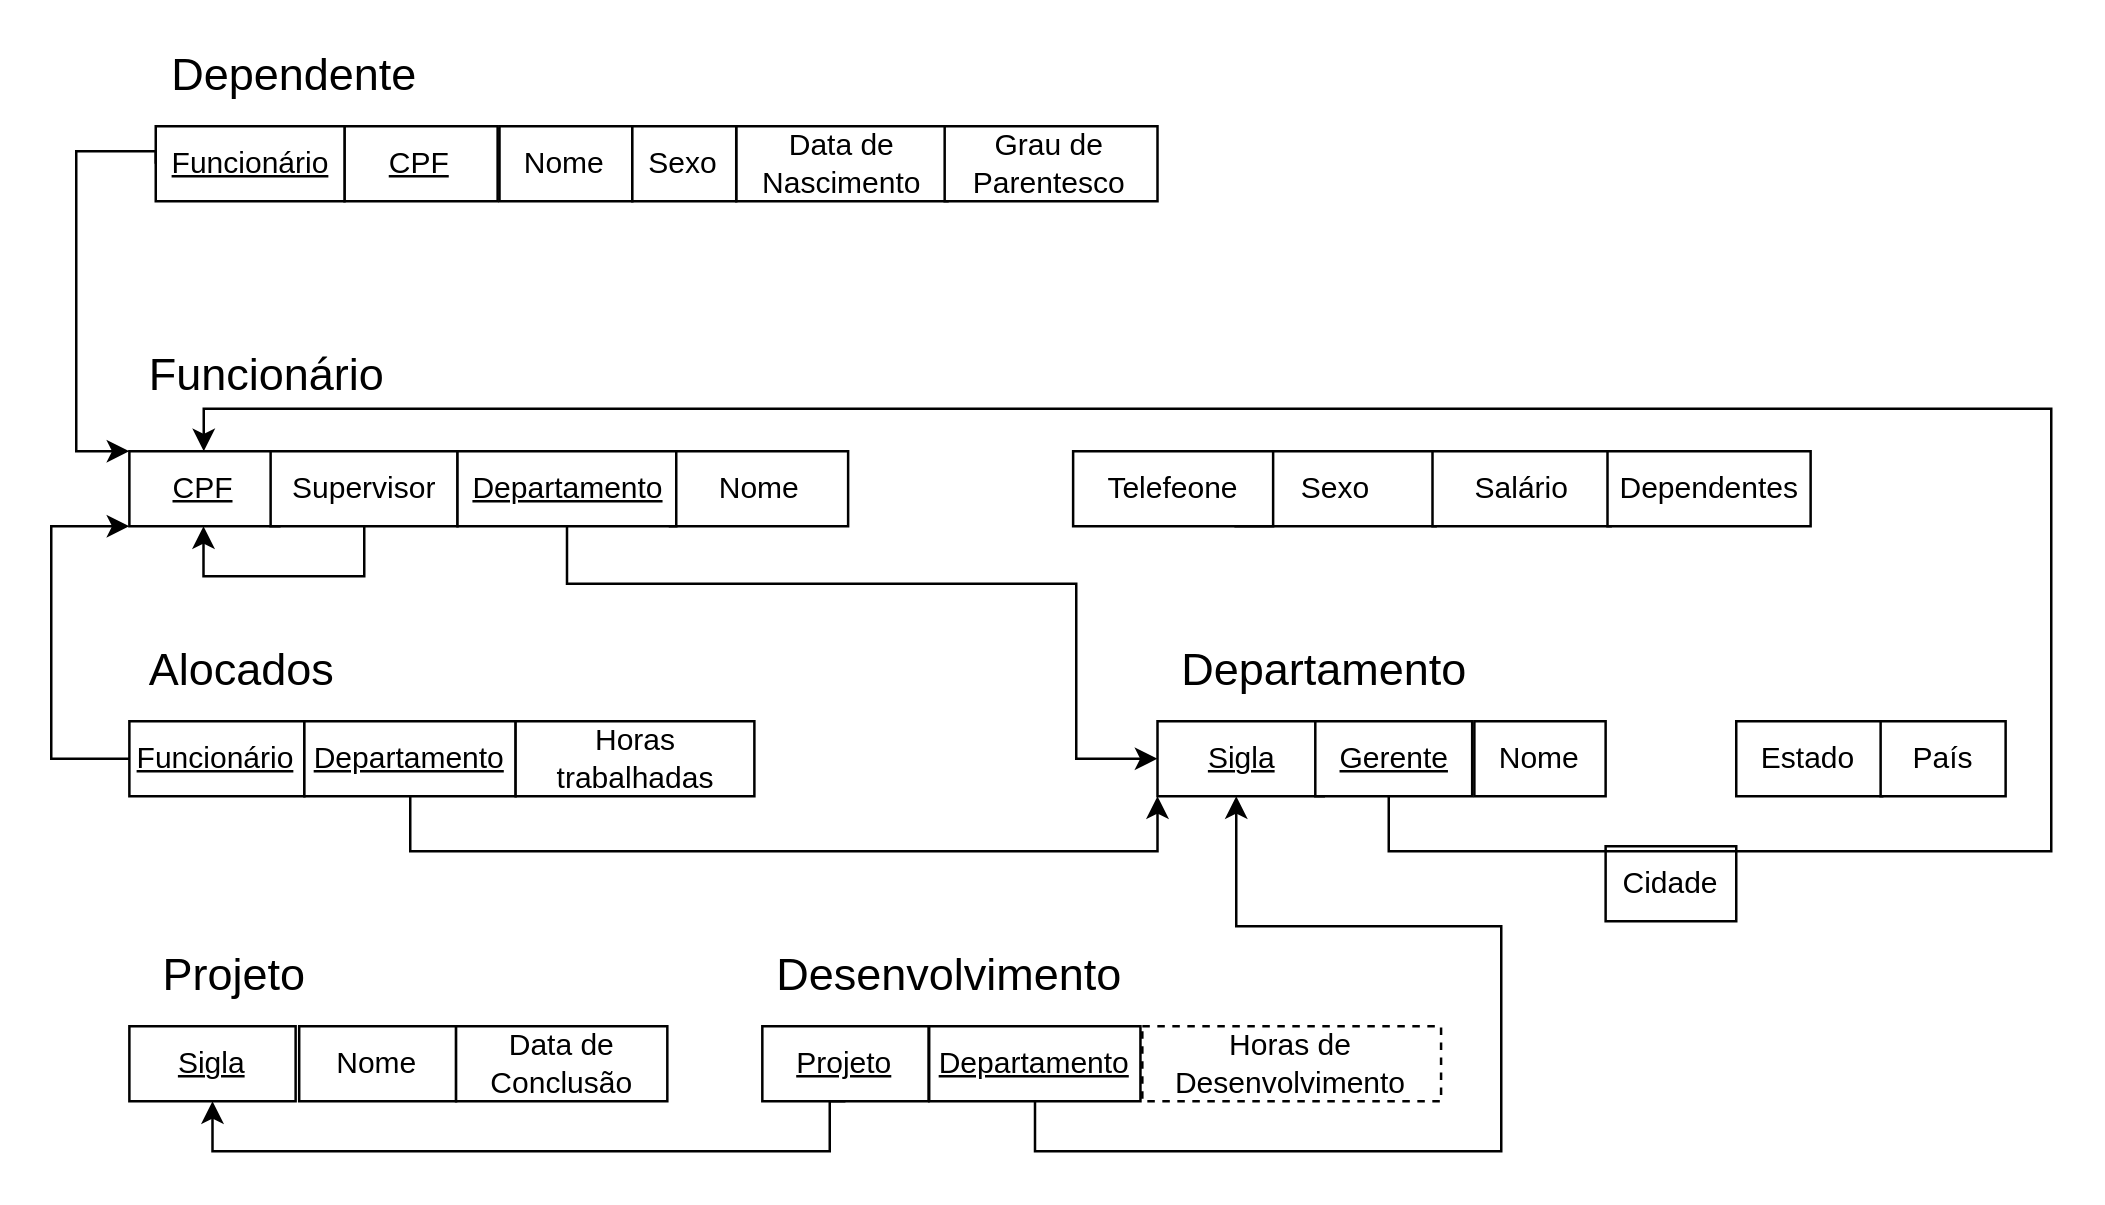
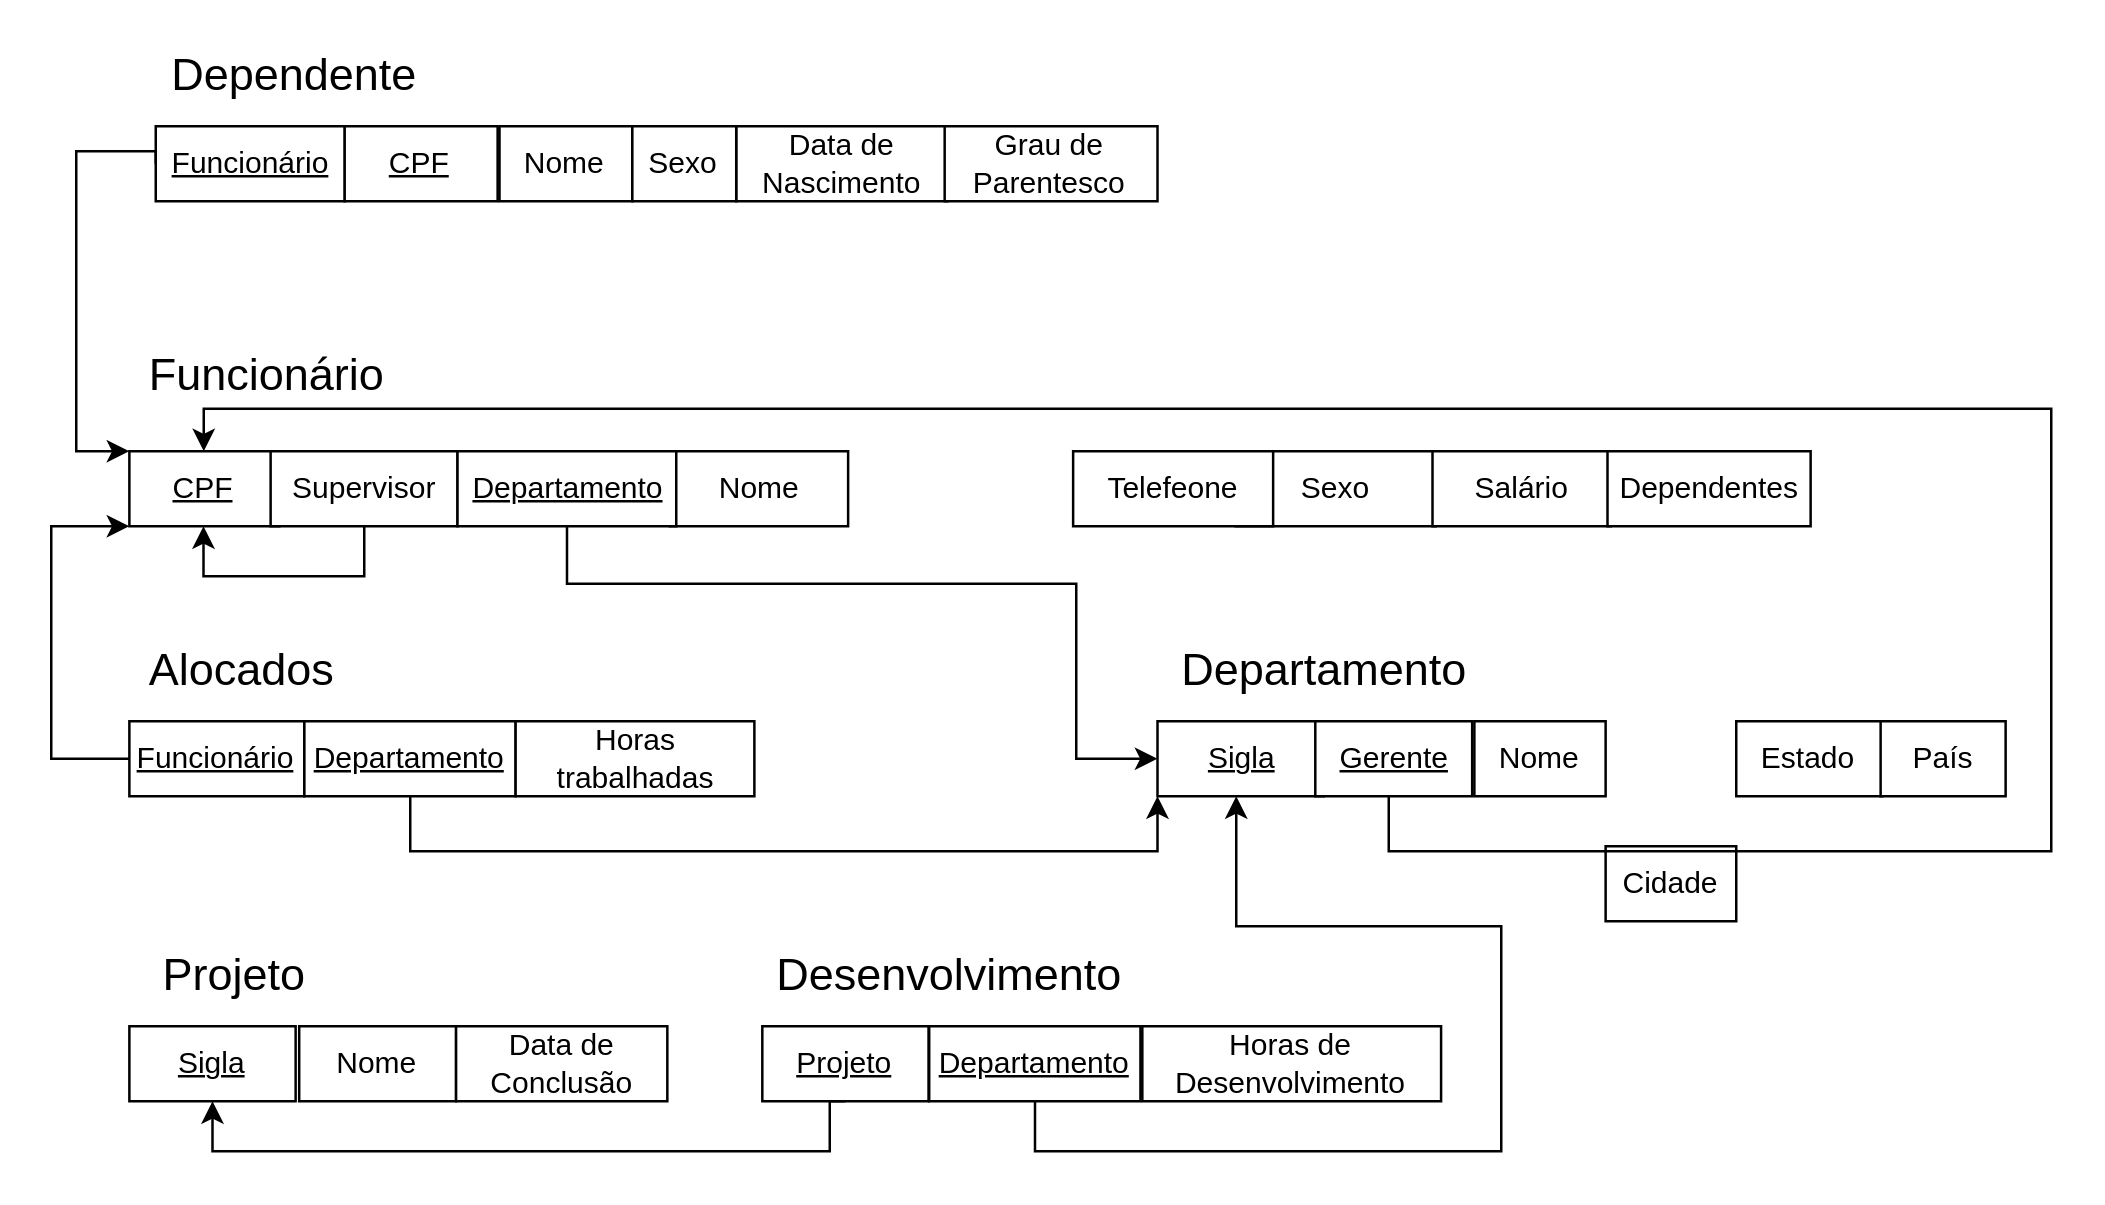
  <mxCell id="0" />
  <mxCell id="1" parent="0" />
  <mxCell id="2" value="&lt;font style=&quot;font-size: 18px&quot;&gt;Funcionário&lt;/font&gt;" style="text;html=1;align=center;verticalAlign=middle;resizable=0;points=[];autosize=1;strokeColor=none;" vertex="1" parent="1"><mxGeometry x="51.25" y="140" width="110" height="20" as="geometry" /></mxCell>
  <mxCell id="3" value="&lt;div&gt;&lt;u&gt;CPF&lt;span style=&quot;white-space: pre&quot;&gt;&lt;/span&gt;&lt;/u&gt;&lt;/div&gt;" style="rounded=0;whiteSpace=wrap;html=1;" vertex="1" parent="1"><mxGeometry x="51.25" y="180" width="60" height="30" as="geometry" /></mxCell>
  <mxCell id="4" value="Nome" style="rounded=0;whiteSpace=wrap;html=1;" vertex="1" parent="1"><mxGeometry x="267.5" y="180" width="71.25" height="30" as="geometry" /></mxCell>
  <mxCell id="5" value="Sexo" style="rounded=0;whiteSpace=wrap;html=1;" vertex="1" parent="1"><mxGeometry x="493.75" y="180" width="80" height="30" as="geometry" /></mxCell>
  <mxCell id="6" value="Salário" style="rounded=0;whiteSpace=wrap;html=1;" vertex="1" parent="1"><mxGeometry x="572.5" y="180" width="71.25" height="30" as="geometry" /></mxCell>
  <mxCell id="7" value="Dependentes" style="rounded=0;whiteSpace=wrap;html=1;" vertex="1" parent="1"><mxGeometry x="642.5" y="180" width="81.25" height="30" as="geometry" /></mxCell>
  <mxCell id="8" style="edgeStyle=orthogonalEdgeStyle;rounded=0;orthogonalLoop=1;jettySize=auto;html=1;entryX=0;entryY=0;entryDx=0;entryDy=0;exitX=0;exitY=0.5;exitDx=0;exitDy=0;" edge="1" parent="1" source="44" target="3"><mxGeometry relative="1" as="geometry"><Array as="points"><mxPoint x="62" y="60" /><mxPoint x="30" y="60" /><mxPoint x="30" y="180" /></Array><mxPoint x="37.2" y="303" as="sourcePoint" /></mxGeometry></mxCell>
  <mxCell id="9" value="&lt;u&gt;Sigla&lt;/u&gt;" style="rounded=0;whiteSpace=wrap;html=1;" vertex="1" parent="1"><mxGeometry x="462.5" y="288" width="66.5" height="30" as="geometry" /></mxCell>
  <mxCell id="10" value="Nome" style="rounded=0;whiteSpace=wrap;html=1;" vertex="1" parent="1"><mxGeometry x="589.25" y="288" width="52.5" height="30" as="geometry" /></mxCell>
  <mxCell id="11" value="Cidade" style="rounded=0;whiteSpace=wrap;html=1;" vertex="1" parent="1"><mxGeometry x="641.75" y="338" width="52.25" height="30" as="geometry" /></mxCell>
  <mxCell id="12" value="&lt;font style=&quot;font-size: 18px&quot;&gt;Departamento&lt;/font&gt;" style="text;html=1;align=center;verticalAlign=middle;resizable=0;points=[];autosize=1;strokeColor=none;" vertex="1" parent="1"><mxGeometry x="464.25" y="258" width="130" height="20" as="geometry" /></mxCell>
  <mxCell id="13" value="&lt;font style=&quot;font-size: 18px&quot;&gt;Projeto&lt;/font&gt;" style="text;html=1;align=center;verticalAlign=middle;resizable=0;points=[];autosize=1;strokeColor=none;" vertex="1" parent="1"><mxGeometry x="58.25" y="380" width="70" height="20" as="geometry" /></mxCell>
  <mxCell id="14" value="&lt;u&gt;Sigla&lt;/u&gt;" style="rounded=0;whiteSpace=wrap;html=1;" vertex="1" parent="1"><mxGeometry x="51.25" y="410" width="66.5" height="30" as="geometry" /></mxCell>
  <mxCell id="15" value="Nome" style="rounded=0;whiteSpace=wrap;html=1;" vertex="1" parent="1"><mxGeometry x="119.18" y="410" width="62.75" height="30" as="geometry" /></mxCell>
  <mxCell id="16" value="Data de Conclusão" style="rounded=0;whiteSpace=wrap;html=1;" vertex="1" parent="1"><mxGeometry x="181.93" y="410" width="84.5" height="30" as="geometry" /></mxCell>
  <mxCell id="17" value="Estado" style="rounded=0;whiteSpace=wrap;html=1;" vertex="1" parent="1"><mxGeometry x="694" y="288" width="58.38" height="30" as="geometry" /></mxCell>
  <mxCell id="18" value="País" style="rounded=0;whiteSpace=wrap;html=1;" vertex="1" parent="1"><mxGeometry x="751.75" y="288" width="50" height="30" as="geometry" /></mxCell>
  <mxCell id="19" value="" style="edgeStyle=orthogonalEdgeStyle;rounded=0;orthogonalLoop=1;jettySize=auto;html=1;" edge="1" parent="1" source="20" target="3"><mxGeometry relative="1" as="geometry"><Array as="points"><mxPoint x="144.88" y="230" /><mxPoint x="80.88" y="230" /></Array></mxGeometry></mxCell>
  <mxCell id="20" value="Supervisor" style="rounded=0;whiteSpace=wrap;html=1;" vertex="1" parent="1"><mxGeometry x="107.75" y="180" width="74.75" height="30" as="geometry" /></mxCell>
  <mxCell id="21" value="Telefeone" style="rounded=0;whiteSpace=wrap;html=1;" vertex="1" parent="1"><mxGeometry x="428.75" y="180" width="80" height="30" as="geometry" /></mxCell>
  <mxCell id="22" style="edgeStyle=orthogonalEdgeStyle;rounded=0;orthogonalLoop=1;jettySize=auto;html=1;entryX=0;entryY=0.5;entryDx=0;entryDy=0;" edge="1" parent="1" source="23" target="9"><mxGeometry relative="1" as="geometry"><Array as="points"><mxPoint x="226" y="233" /><mxPoint x="430" y="233" /><mxPoint x="430" y="303" /></Array></mxGeometry></mxCell>
  <mxCell id="23" value="&lt;u&gt;Departamento&lt;/u&gt;" style="rounded=0;whiteSpace=wrap;html=1;" vertex="1" parent="1"><mxGeometry x="182.5" y="180" width="87.5" height="30" as="geometry" /></mxCell>
  <mxCell id="24" style="edgeStyle=orthogonalEdgeStyle;rounded=0;orthogonalLoop=1;jettySize=auto;html=1;" edge="1" parent="1" source="25" target="3"><mxGeometry relative="1" as="geometry"><Array as="points"><mxPoint x="555" y="340" /><mxPoint x="820" y="340" /><mxPoint x="820" y="163" /><mxPoint x="81" y="163" /></Array></mxGeometry></mxCell>
  <mxCell id="25" value="&lt;u&gt;Gerente&lt;/u&gt;" style="rounded=0;whiteSpace=wrap;html=1;" vertex="1" parent="1"><mxGeometry x="525.62" y="288" width="62.75" height="30" as="geometry" /></mxCell>
  <mxCell id="26" value="&lt;font style=&quot;font-size: 18px&quot;&gt;Desenvolvimento&lt;/font&gt;" style="text;html=1;align=center;verticalAlign=middle;resizable=0;points=[];autosize=1;strokeColor=none;" vertex="1" parent="1"><mxGeometry x="304.43" y="380" width="150" height="20" as="geometry" /></mxCell>
  <mxCell id="27" style="edgeStyle=orthogonalEdgeStyle;rounded=0;orthogonalLoop=1;jettySize=auto;html=1;entryX=0.5;entryY=1;entryDx=0;entryDy=0;exitX=0.5;exitY=1;exitDx=0;exitDy=0;" edge="1" parent="1" source="28" target="14"><mxGeometry relative="1" as="geometry"><Array as="points"><mxPoint x="331.43" y="460" /><mxPoint x="84.43" y="460" /></Array></mxGeometry></mxCell>
  <mxCell id="28" value="&lt;u&gt;Projeto&lt;/u&gt;" style="rounded=0;whiteSpace=wrap;html=1;" vertex="1" parent="1"><mxGeometry x="304.43" y="410" width="66.5" height="30" as="geometry" /></mxCell>
  <mxCell id="29" style="edgeStyle=orthogonalEdgeStyle;rounded=0;orthogonalLoop=1;jettySize=auto;html=1;" edge="1" parent="1" source="30" target="9"><mxGeometry relative="1" as="geometry"><Array as="points"><mxPoint x="414" y="460" /><mxPoint x="600" y="460" /><mxPoint x="600" y="370" /><mxPoint x="494" y="370" /></Array></mxGeometry></mxCell>
  <mxCell id="30" value="&lt;u&gt;Departamento&lt;/u&gt;" style="rounded=0;whiteSpace=wrap;html=1;" vertex="1" parent="1"><mxGeometry x="371.18" y="410" width="84.5" height="30" as="geometry" /></mxCell>
- <mxCell id="31" value="Horas de Desenvolvimento" style="rounded=0;whiteSpace=wrap;html=1;dashed=1;" vertex="1" parent="1"><mxGeometry x="456.43" y="410" width="119.5" height="30" as="geometry" /></mxCell>
+ <mxCell id="31" value="Horas de Desenvolvimento" style="rounded=0;whiteSpace=wrap;html=1;" vertex="1" parent="1"><mxGeometry x="456.43" y="410" width="119.5" height="30" as="geometry" /></mxCell>
  <mxCell id="32" value="&lt;font style=&quot;font-size: 18px&quot;&gt;Alocados&lt;/font&gt;" style="text;html=1;align=center;verticalAlign=middle;resizable=0;points=[];autosize=1;strokeColor=none;" vertex="1" parent="1"><mxGeometry x="51.25" y="258" width="90" height="20" as="geometry" /></mxCell>
  <mxCell id="33" style="edgeStyle=orthogonalEdgeStyle;rounded=0;orthogonalLoop=1;jettySize=auto;html=1;entryX=0;entryY=1;entryDx=0;entryDy=0;" edge="1" parent="1" source="34" target="3"><mxGeometry relative="1" as="geometry"><Array as="points"><mxPoint x="20" y="303" /><mxPoint x="20" y="210" /></Array></mxGeometry></mxCell>
  <mxCell id="34" value="&lt;u&gt;Funcionário&lt;/u&gt;" style="rounded=0;whiteSpace=wrap;html=1;" vertex="1" parent="1"><mxGeometry x="51.25" y="288" width="70" height="30" as="geometry" /></mxCell>
  <mxCell id="35" style="edgeStyle=orthogonalEdgeStyle;rounded=0;orthogonalLoop=1;jettySize=auto;html=1;entryX=0;entryY=1;entryDx=0;entryDy=0;" edge="1" parent="1" source="36" target="9"><mxGeometry relative="1" as="geometry"><Array as="points"><mxPoint x="164" y="340" /><mxPoint x="463" y="340" /></Array></mxGeometry></mxCell>
  <mxCell id="36" value="&lt;u&gt;Departamento&lt;/u&gt;" style="rounded=0;whiteSpace=wrap;html=1;" vertex="1" parent="1"><mxGeometry x="121.25" y="288" width="84.5" height="30" as="geometry" /></mxCell>
  <mxCell id="37" value="Horas trabalhadas" style="rounded=0;whiteSpace=wrap;html=1;" vertex="1" parent="1"><mxGeometry x="205.75" y="288" width="95.5" height="30" as="geometry" /></mxCell>
  <mxCell id="38" value="&lt;font style=&quot;font-size: 18px&quot;&gt;Dependente&lt;/font&gt;" style="text;html=1;align=center;verticalAlign=middle;resizable=0;points=[];autosize=1;strokeColor=none;" vertex="1" parent="1"><mxGeometry x="61.8" y="20" width="110" height="20" as="geometry" /></mxCell>
  <mxCell id="39" value="&lt;div&gt;&lt;u&gt;CPF&lt;span style=&quot;white-space: pre&quot;&gt;&lt;/span&gt;&lt;/u&gt;&lt;/div&gt;" style="rounded=0;whiteSpace=wrap;html=1;" vertex="1" parent="1"><mxGeometry x="137.3" y="50" width="61.25" height="30" as="geometry" /></mxCell>
  <mxCell id="40" value="Nome" style="rounded=0;whiteSpace=wrap;html=1;" vertex="1" parent="1"><mxGeometry x="199.3" y="50" width="53.13" height="30" as="geometry" /></mxCell>
  <mxCell id="41" value="Data de Nascimento" style="rounded=0;whiteSpace=wrap;html=1;" vertex="1" parent="1"><mxGeometry x="293.99" y="50" width="84.5" height="30" as="geometry" /></mxCell>
  <mxCell id="42" value="Grau de Parentesco" style="rounded=0;whiteSpace=wrap;html=1;" vertex="1" parent="1"><mxGeometry x="377.37" y="50" width="85.13" height="30" as="geometry" /></mxCell>
  <mxCell id="43" value="Sexo" style="rounded=0;whiteSpace=wrap;html=1;" vertex="1" parent="1"><mxGeometry x="252.43" y="50" width="41.56" height="30" as="geometry" /></mxCell>
  <mxCell id="44" value="&lt;u&gt;Funcionário&lt;/u&gt;" style="rounded=0;whiteSpace=wrap;html=1;" vertex="1" parent="1"><mxGeometry x="61.8" y="50" width="75.5" height="30" as="geometry" /></mxCell>
